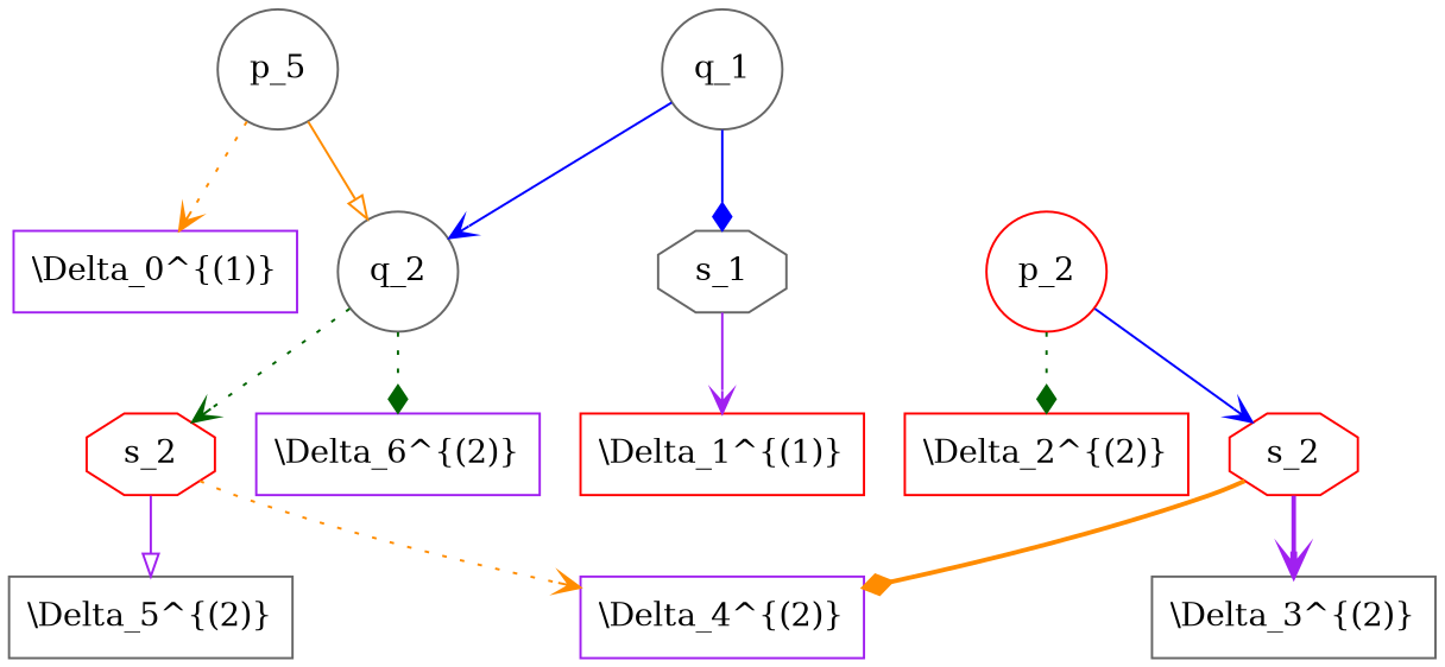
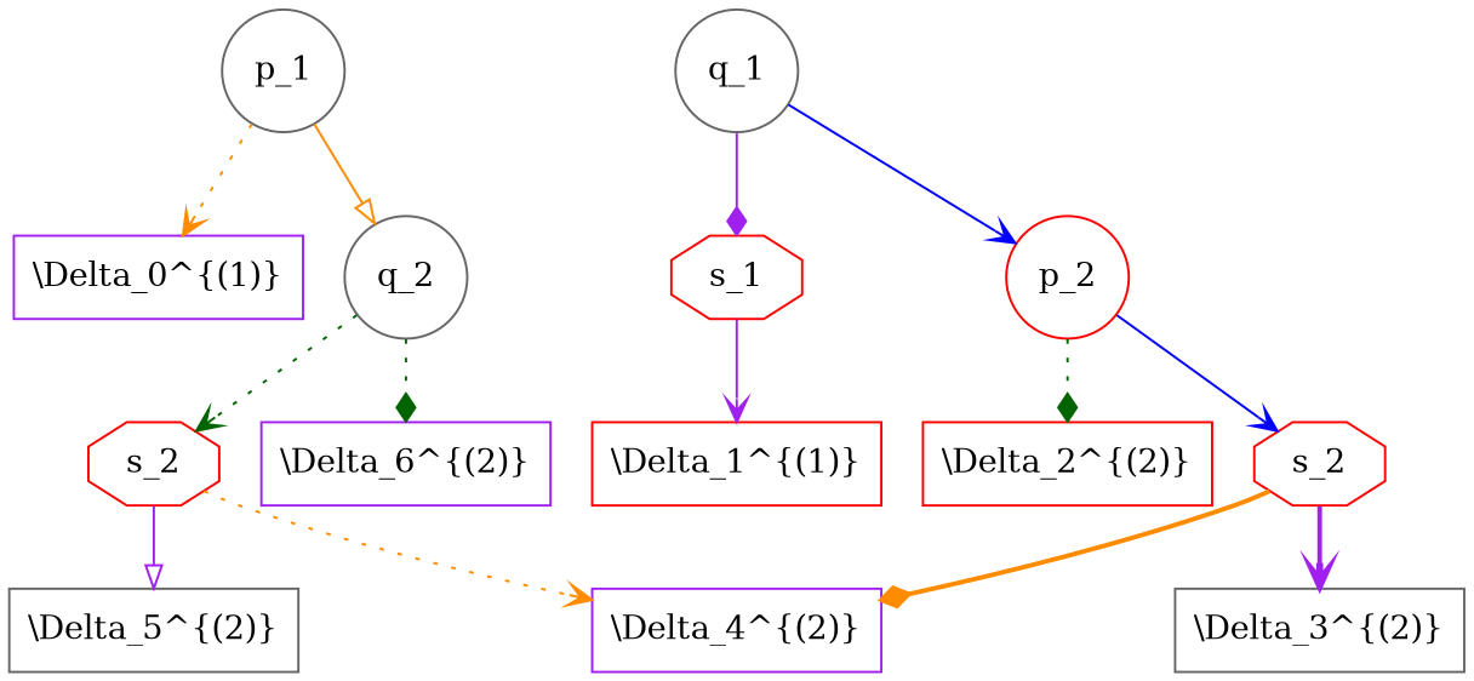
  digraph {
    node [color=red shape=box]
    edge [arrowhead=vee color=darkorange style=solid]
-   n1 [color=gray40 label=p_5 shape=circle]
+   n1 [color=gray40 label=p_1 shape=circle]
    n2 [color=purple label="\\Delta_0^{(1)}"]
    n3 [color=gray40 label=q_2 shape=circle]
    n4 [color=gray40 label=q_1 shape=circle]
-   n5 [color=gray40 label=s_1 shape=octagon]
+   n5 [label=s_1 shape=octagon]
    n6 [label=s_2 shape=octagon]
    n7 [color=purple label="\\Delta_6^{(2)}"]
    n8 [label="\\Delta_1^{(1)}"]
    n9 [label=p_2 shape=circle]
    n10 [label="\\Delta_2^{(2)}"]
    n11 [label=s_2 shape=octagon]
    n12 [color=gray40 label="\\Delta_3^{(2)}"]
    n13 [color=purple label="\\Delta_4^{(2)}"]
    n14 [color=gray40 label="\\Delta_5^{(2)}"]
    n1 -> n2 [style=dotted]
    n1 -> n3 [arrowhead=onormal]
    n3 -> n6 [color=darkgreen style=dotted]
    n3 -> n7 [arrowhead=diamond color=darkgreen style=dotted]
-   n4 -> n3 [color=blue]
-   n4 -> n5 [arrowhead=diamond color=blue]
+   n4 -> n9 [color=blue]
+   n4 -> n5 [arrowhead=diamond color=purple]
    n5 -> n8 [color=purple]
    n6 -> n13 [style=dotted]
    n6 -> n14 [arrowhead=onormal color=purple]
    n9 -> n10 [arrowhead=diamond color=darkgreen style=dotted]
    n9 -> n11 [color=blue]
    n11 -> n12 [color=purple style=bold]
    n11 -> n13 [arrowhead=diamond style=bold]
  }
